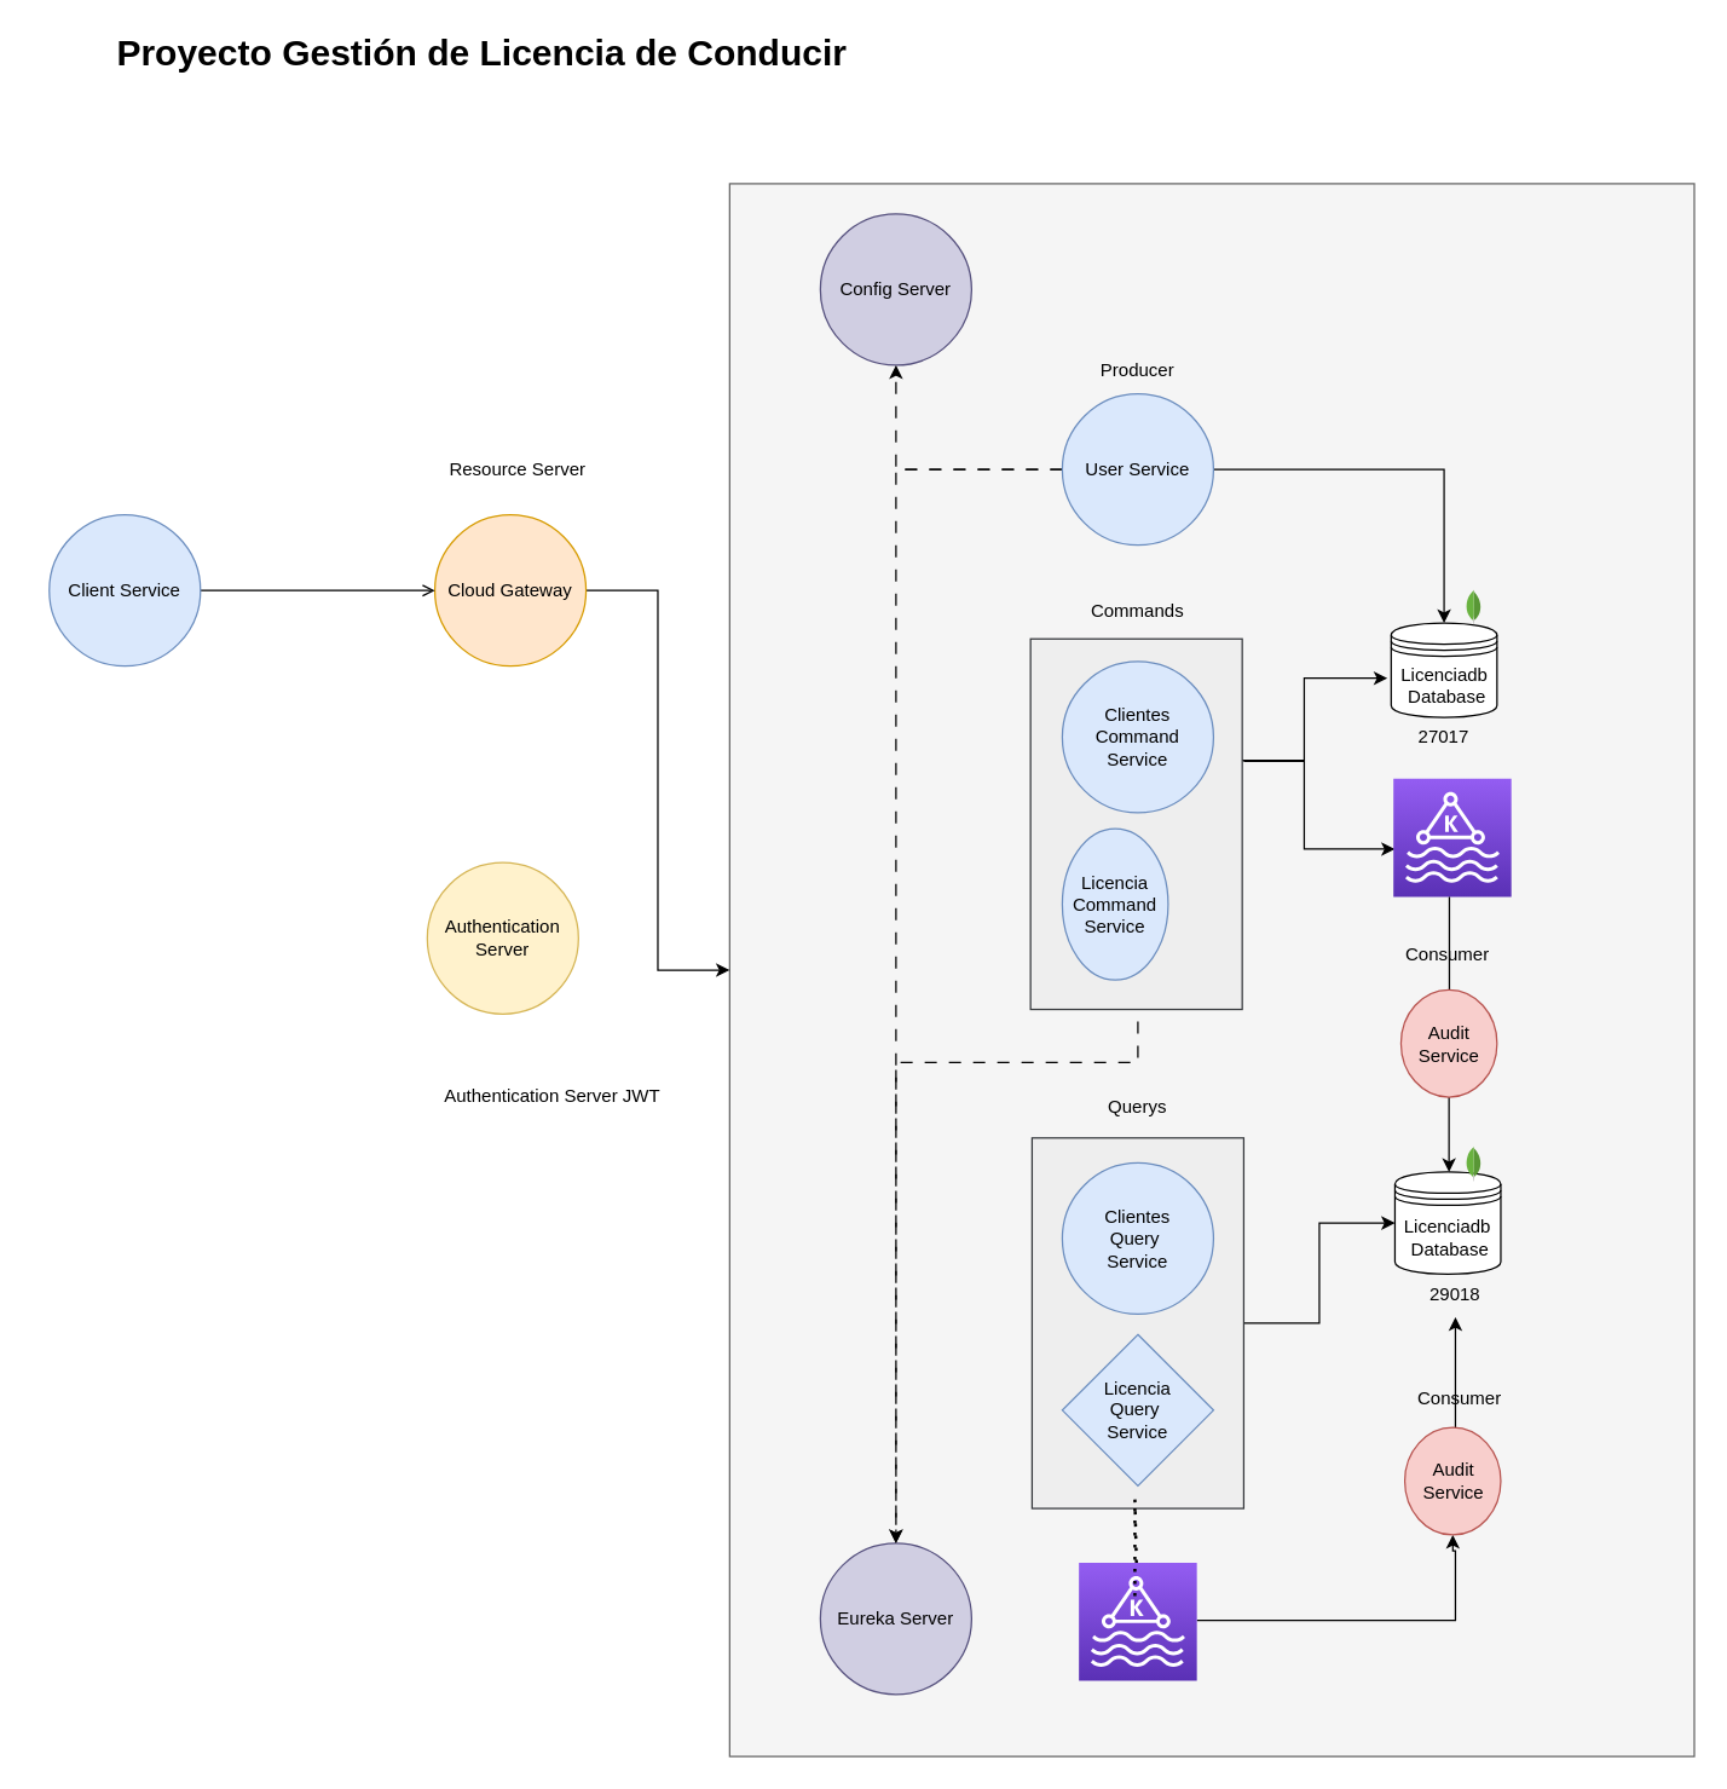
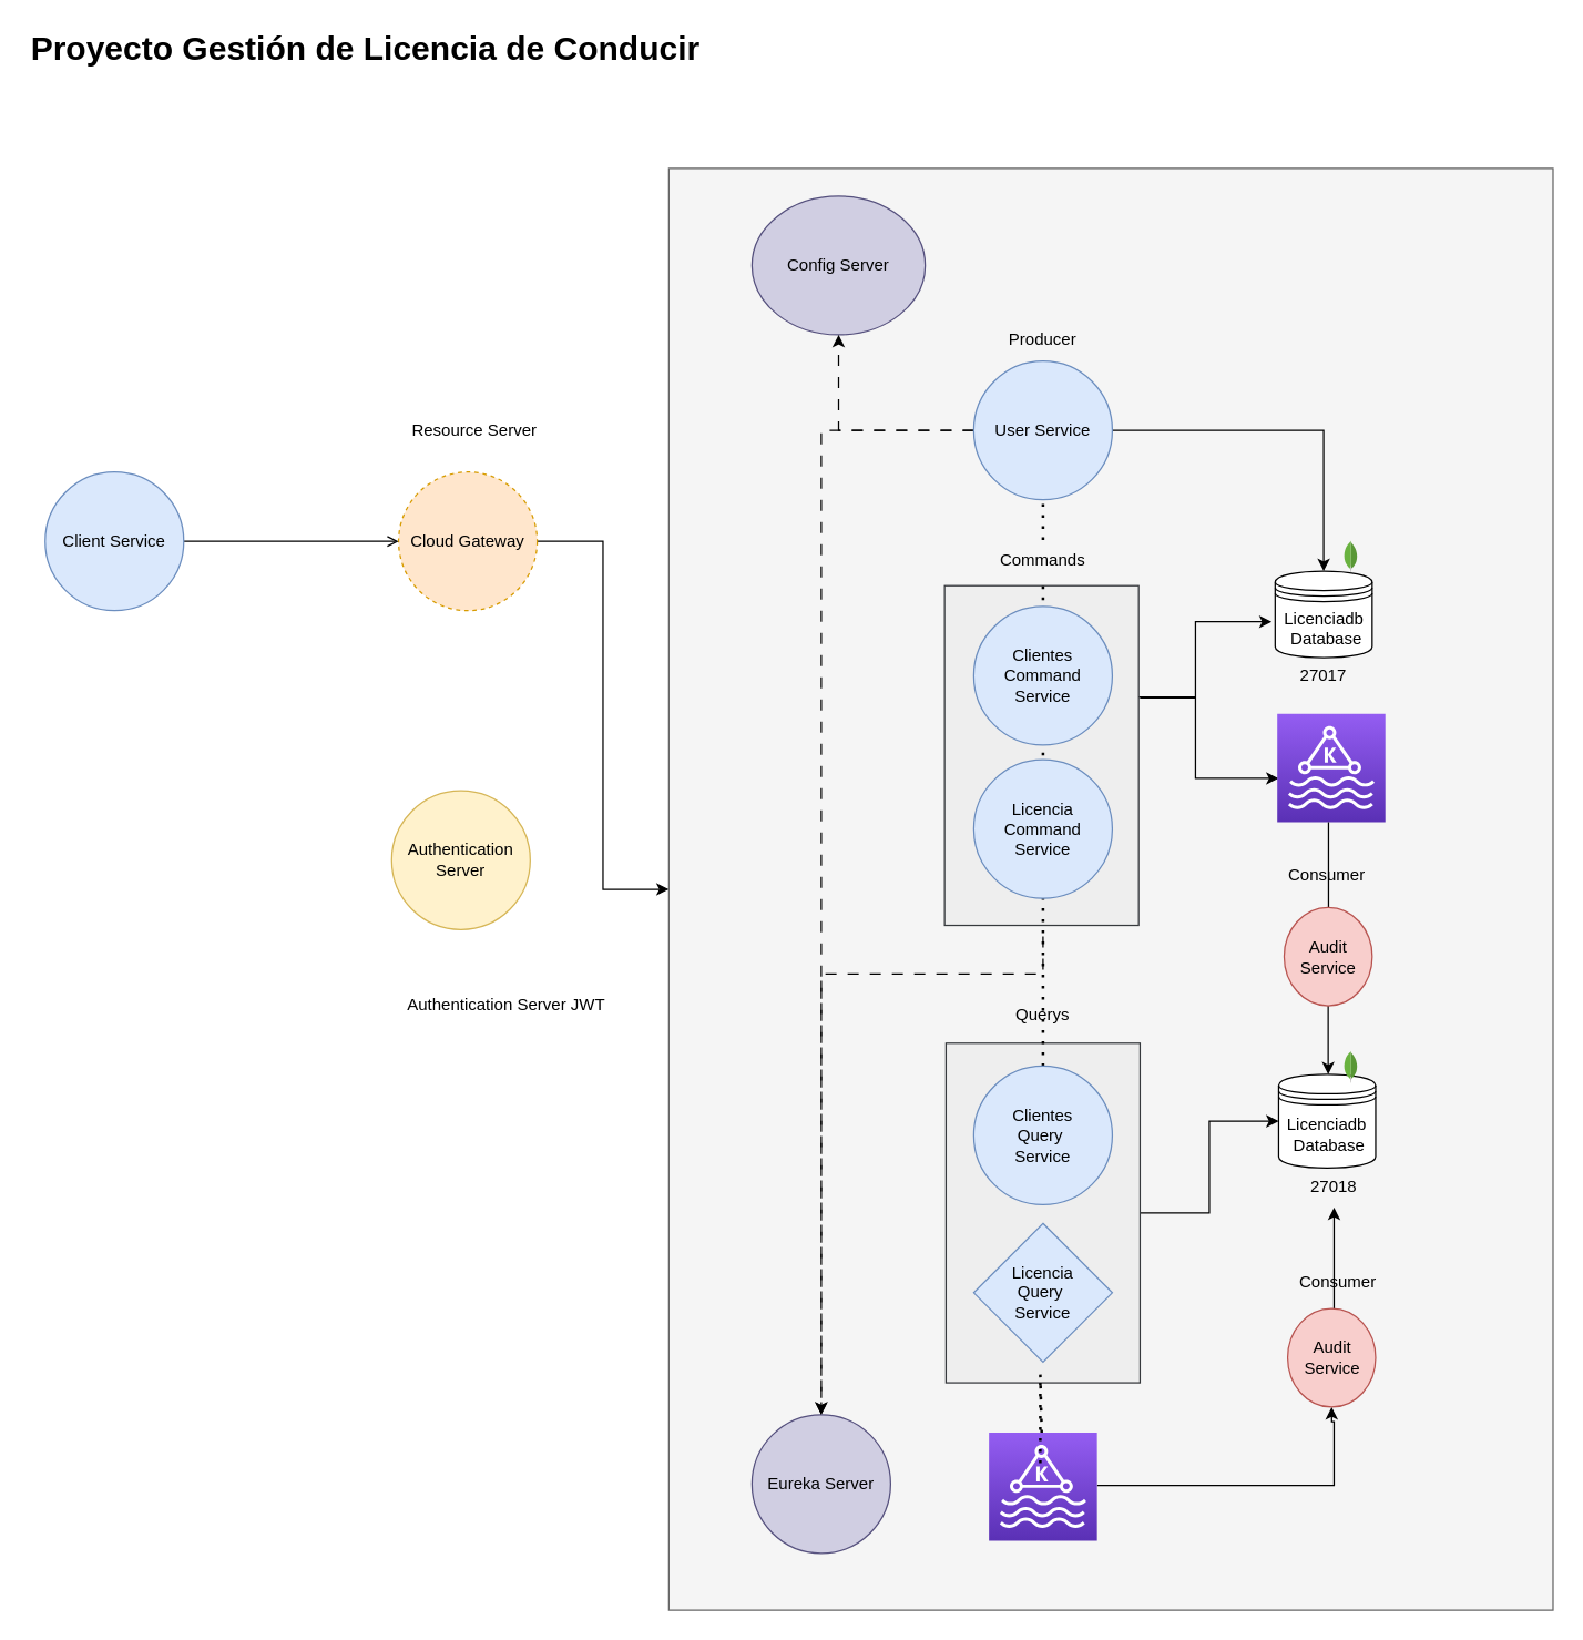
  <mxCell id="0" />
  <mxCell id="1" parent="0" />
  <mxCell id="2" value="" style="rounded=0;whiteSpace=wrap;html=1;fillColor=#f5f5f5;fontColor=#333333;strokeColor=#666666;" parent="1" vertex="1"><mxGeometry x="482" y="121" width="638" height="1040" as="geometry" /></mxCell>
- <mxCell id="3" value="Config Server" style="ellipse;whiteSpace=wrap;html=1;fillColor=#d0cee2;strokeColor=#56517e;" parent="1" vertex="1"><mxGeometry x="542" y="141" width="100" height="100" as="geometry" /></mxCell>
+ <mxCell id="3" value="Config Server" style="ellipse;whiteSpace=wrap;html=1;fillColor=#d0cee2;strokeColor=#56517e;" parent="1" vertex="1"><mxGeometry x="542" y="141" width="125" height="100" as="geometry" /></mxCell>
  <mxCell id="4" value="Eureka Server" style="ellipse;whiteSpace=wrap;html=1;fillColor=#d0cee2;strokeColor=#56517e;" parent="1" vertex="1"><mxGeometry x="542" y="1020" width="100" height="100" as="geometry" /></mxCell>
  <mxCell id="5" style="edgeStyle=orthogonalEdgeStyle;rounded=0;orthogonalLoop=1;jettySize=auto;html=1;dashed=1;dashPattern=8 8;" parent="1" source="8" target="3" edge="1"><mxGeometry relative="1" as="geometry" /></mxCell>
  <mxCell id="6" style="edgeStyle=orthogonalEdgeStyle;rounded=0;orthogonalLoop=1;jettySize=auto;html=1;dashed=1;dashPattern=8 8;" parent="1" source="8" target="4" edge="1"><mxGeometry relative="1" as="geometry" /></mxCell>
  <mxCell id="7" style="edgeStyle=orthogonalEdgeStyle;rounded=0;orthogonalLoop=1;jettySize=auto;html=1;" parent="1" source="8" target="14" edge="1"><mxGeometry relative="1" as="geometry" /></mxCell>
  <mxCell id="8" value="User Service" style="ellipse;whiteSpace=wrap;html=1;fillColor=#dae8fc;strokeColor=#6c8ebf;" parent="1" vertex="1"><mxGeometry x="702" y="260" width="100" height="100" as="geometry" /></mxCell>
  <mxCell id="9" style="edgeStyle=orthogonalEdgeStyle;rounded=0;orthogonalLoop=1;jettySize=auto;html=1;dashed=1;dashPattern=8 8;entryX=0.5;entryY=0;entryDx=0;entryDy=0;" parent="1" target="4" edge="1"><mxGeometry relative="1" as="geometry"><mxPoint x="752" y="499" as="sourcePoint" /><mxPoint x="592" y="1092" as="targetPoint" /><Array as="points"><mxPoint x="752" y="702" /><mxPoint x="592" y="702" /></Array></mxGeometry></mxCell>
  <mxCell id="10" style="edgeStyle=orthogonalEdgeStyle;rounded=0;orthogonalLoop=1;jettySize=auto;html=1;" parent="1" source="11" target="2" edge="1"><mxGeometry relative="1" as="geometry" /></mxCell>
- <mxCell id="11" value="Cloud Gateway" style="ellipse;whiteSpace=wrap;html=1;fillColor=#ffe6cc;strokeColor=#d79b00;" parent="1" vertex="1"><mxGeometry x="287" y="340" width="100" height="100" as="geometry" /></mxCell>
+ <mxCell id="11" value="Cloud Gateway" style="ellipse;whiteSpace=wrap;html=1;fillColor=#ffe6cc;strokeColor=#d79b00;dashed=1;" parent="1" vertex="1"><mxGeometry x="287" y="340" width="100" height="100" as="geometry" /></mxCell>
  <mxCell id="12" style="edgeStyle=orthogonalEdgeStyle;rounded=0;orthogonalLoop=1;jettySize=auto;html=1;endArrow=open;" parent="1" source="13" target="11" edge="1"><mxGeometry relative="1" as="geometry" /></mxCell>
  <mxCell id="13" value="Client Service" style="ellipse;whiteSpace=wrap;html=1;fillColor=#dae8fc;strokeColor=#6c8ebf;" parent="1" vertex="1"><mxGeometry x="32" y="340" width="100" height="100" as="geometry" /></mxCell>
  <mxCell id="14" value="&lt;div&gt;Licenciadb&lt;/div&gt;&lt;div&gt;&amp;nbsp;Database&lt;/div&gt;" style="shape=datastore;whiteSpace=wrap;html=1;" parent="1" vertex="1"><mxGeometry x="919.5" y="411.5" width="70" height="62.5" as="geometry" /></mxCell>
  <mxCell id="15" value="" style="dashed=0;outlineConnect=0;html=1;align=center;labelPosition=center;verticalLabelPosition=bottom;verticalAlign=top;shape=mxgraph.weblogos.mongodb" parent="1" vertex="1"><mxGeometry x="969" y="389.5" width="10" height="23" as="geometry" /></mxCell>
  <mxCell id="16" value="Resource Server" style="text;html=1;strokeColor=none;fillColor=none;align=center;verticalAlign=middle;whiteSpace=wrap;rounded=0;" parent="1" vertex="1"><mxGeometry x="272" y="295" width="140" height="30" as="geometry" /></mxCell>
  <mxCell id="17" value="Authentication Server JWT" style="text;html=1;strokeColor=none;fillColor=none;align=center;verticalAlign=middle;whiteSpace=wrap;rounded=0;" parent="1" vertex="1"><mxGeometry x="270" y="710" width="190" height="30" as="geometry" /></mxCell>
  <mxCell id="18" value="Authentication Server" style="ellipse;whiteSpace=wrap;html=1;fillColor=#fff2cc;strokeColor=#d6b656;" parent="1" vertex="1"><mxGeometry x="282" y="570" width="100" height="100" as="geometry" /></mxCell>
  <mxCell id="19" style="edgeStyle=orthogonalEdgeStyle;rounded=0;orthogonalLoop=1;jettySize=auto;html=1;exitX=0.5;exitY=0;exitDx=0;exitDy=0;" parent="1" source="48" edge="1" target="45"><mxGeometry relative="1" as="geometry"><mxPoint x="982" y="1058" as="targetPoint" /><mxPoint x="912" y="1149" as="sourcePoint" /><Array as="points"><mxPoint x="960" y="961" /><mxPoint x="962" y="961" /></Array></mxGeometry></mxCell>
  <mxCell id="20" style="edgeStyle=orthogonalEdgeStyle;rounded=0;orthogonalLoop=1;jettySize=auto;html=1;entryX=0.5;entryY=1;entryDx=0;entryDy=0;" parent="1" source="21" target="48" edge="1"><mxGeometry relative="1" as="geometry"><mxPoint x="741" y="1120" as="sourcePoint" /><mxPoint x="949.25" y="1033.5" as="targetPoint" /><Array as="points"><mxPoint x="962" y="1071" /><mxPoint x="962" y="1025" /></Array></mxGeometry></mxCell>
  <mxCell id="21" value="" style="sketch=0;points=[[0,0,0],[0.25,0,0],[0.5,0,0],[0.75,0,0],[1,0,0],[0,1,0],[0.25,1,0],[0.5,1,0],[0.75,1,0],[1,1,0],[0,0.25,0],[0,0.5,0],[0,0.75,0],[1,0.25,0],[1,0.5,0],[1,0.75,0]];outlineConnect=0;fontColor=#232F3E;gradientColor=#945DF2;gradientDirection=north;fillColor=#5A30B5;strokeColor=#ffffff;dashed=0;verticalLabelPosition=bottom;verticalAlign=top;align=center;html=1;fontSize=12;fontStyle=0;aspect=fixed;shape=mxgraph.aws4.resourceIcon;resIcon=mxgraph.aws4.managed_streaming_for_kafka;" parent="1" vertex="1"><mxGeometry x="713" y="1033" width="78" height="78" as="geometry" /></mxCell>
  <mxCell id="22" value="Consumer" style="text;html=1;strokeColor=none;fillColor=none;align=center;verticalAlign=middle;whiteSpace=wrap;rounded=0;" parent="1" vertex="1"><mxGeometry x="935" y="910" width="60" height="30" as="geometry" /></mxCell>
  <mxCell id="23" value="Producer" style="text;html=1;strokeColor=none;fillColor=none;align=center;verticalAlign=middle;whiteSpace=wrap;rounded=0;" parent="1" vertex="1"><mxGeometry x="722" y="230" width="60" height="30" as="geometry" /></mxCell>
- <mxCell id="25" value="&lt;h1&gt;Proyecto Gestión de Licencia de Conducir&lt;/h1&gt;" style="text;html=1;strokeColor=none;fillColor=none;align=left;verticalAlign=middle;whiteSpace=wrap;rounded=0;" parent="1" vertex="1"><mxGeometry x="75" y="20" width="790" height="30" as="geometry" /></mxCell>
+ <mxCell id="24" value="" style="endArrow=none;dashed=1;html=1;dashPattern=1 3;strokeWidth=2;rounded=0;" parent="1" source="36" target="8" edge="1"><mxGeometry width="50" height="50" relative="1" as="geometry"><mxPoint x="762" y="430" as="sourcePoint" /><mxPoint x="812" y="380" as="targetPoint" /></mxGeometry></mxCell>
+ <mxCell id="25" value="&lt;h1&gt;Proyecto Gestión de Licencia de Conducir&lt;/h1&gt;" style="text;html=1;strokeColor=none;fillColor=none;align=left;verticalAlign=middle;whiteSpace=wrap;rounded=0;" parent="1" vertex="1"><mxGeometry x="20" y="20" width="790" height="30" as="geometry" /></mxCell>
  <mxCell id="26" style="edgeStyle=orthogonalEdgeStyle;rounded=0;orthogonalLoop=1;jettySize=auto;html=1;entryX=-0.057;entryY=0.408;entryDx=0;entryDy=0;entryPerimeter=0;" parent="1" edge="1"><mxGeometry relative="1" as="geometry"><mxPoint x="820.42" y="502.333" as="sourcePoint" /><mxPoint x="917" y="447.98" as="targetPoint" /><Array as="points"><mxPoint x="862" y="502" /><mxPoint x="862" y="448" /></Array></mxGeometry></mxCell>
  <mxCell id="27" style="edgeStyle=orthogonalEdgeStyle;rounded=0;orthogonalLoop=1;jettySize=auto;html=1;" parent="1" edge="1"><mxGeometry relative="1" as="geometry"><mxPoint x="822" y="503" as="sourcePoint" /><mxPoint x="922" y="561" as="targetPoint" /><Array as="points"><mxPoint x="862" y="503" /><mxPoint x="862" y="561" /></Array></mxGeometry></mxCell>
  <mxCell id="28" value="" style="rounded=0;whiteSpace=wrap;html=1;fillColor=#eeeeee;strokeColor=#36393d;" parent="1" vertex="1"><mxGeometry x="681" y="422" width="140" height="245" as="geometry" /></mxCell>
  <mxCell id="29" style="edgeStyle=orthogonalEdgeStyle;rounded=0;orthogonalLoop=1;jettySize=auto;html=1;entryX=0;entryY=0.5;entryDx=0;entryDy=0;" parent="1" source="30" target="32" edge="1"><mxGeometry relative="1" as="geometry" /></mxCell>
  <mxCell id="30" value="" style="rounded=0;whiteSpace=wrap;html=1;fillColor=#eeeeee;strokeColor=#36393d;" parent="1" vertex="1"><mxGeometry x="682" y="752" width="140" height="245" as="geometry" /></mxCell>
+ <mxCell id="31" value="" style="endArrow=none;dashed=1;html=1;dashPattern=1 3;strokeWidth=2;rounded=0;" parent="1" source="35" target="36" edge="1"><mxGeometry width="50" height="50" relative="1" as="geometry"><mxPoint x="752" y="720" as="sourcePoint" /><mxPoint x="752" y="360" as="targetPoint" /></mxGeometry></mxCell>
  <mxCell id="32" value="&lt;div&gt;Licenciadb&lt;/div&gt;&lt;div&gt;&amp;nbsp;Database&lt;/div&gt;" style="shape=datastore;whiteSpace=wrap;html=1;" parent="1" vertex="1"><mxGeometry x="922" y="774.5" width="70" height="67.5" as="geometry" /></mxCell>
  <mxCell id="33" value="" style="dashed=0;outlineConnect=0;html=1;align=center;labelPosition=center;verticalLabelPosition=bottom;verticalAlign=top;shape=mxgraph.weblogos.mongodb" parent="1" vertex="1"><mxGeometry x="969" y="757.5" width="10" height="23" as="geometry" /></mxCell>
  <mxCell id="34" value="" style="endArrow=none;dashed=1;html=1;dashPattern=1 3;strokeWidth=2;rounded=0;" parent="1" source="21" edge="1"><mxGeometry width="50" height="50" relative="1" as="geometry"><mxPoint x="752" y="991" as="sourcePoint" /><mxPoint x="750" y="1060" as="targetPoint" /><Array as="points"><mxPoint x="750" y="991" /></Array></mxGeometry></mxCell>
  <mxCell id="35" value="&lt;div&gt;Clientes &lt;br&gt;&lt;/div&gt;&lt;div&gt;Query&amp;nbsp;&lt;/div&gt;&lt;div&gt;Service&lt;/div&gt;" style="ellipse;whiteSpace=wrap;html=1;fillColor=#dae8fc;strokeColor=#6c8ebf;" parent="1" vertex="1"><mxGeometry x="702" y="768.5" width="100" height="100" as="geometry" /></mxCell>
  <mxCell id="36" value="Commands" style="text;html=1;strokeColor=none;fillColor=none;align=center;verticalAlign=middle;whiteSpace=wrap;rounded=0;" parent="1" vertex="1"><mxGeometry x="682" y="389" width="140" height="30" as="geometry" /></mxCell>
  <mxCell id="37" value="Querys" style="text;html=1;strokeColor=none;fillColor=none;align=center;verticalAlign=middle;whiteSpace=wrap;rounded=0;" parent="1" vertex="1"><mxGeometry x="682" y="716.5" width="140" height="30" as="geometry" /></mxCell>
  <mxCell id="38" value="Clientes Command Service" style="ellipse;whiteSpace=wrap;html=1;fillColor=#dae8fc;strokeColor=#6c8ebf;" parent="1" vertex="1"><mxGeometry x="702" y="437" width="100" height="100" as="geometry" /></mxCell>
- <mxCell id="39" value="Licencia Command Service" style="ellipse;whiteSpace=wrap;html=1;fillColor=#dae8fc;strokeColor=#6c8ebf;" parent="1" vertex="1"><mxGeometry x="702" y="547.5" width="70" height="100" as="geometry" /></mxCell>
+ <mxCell id="39" value="Licencia Command Service" style="ellipse;whiteSpace=wrap;html=1;fillColor=#dae8fc;strokeColor=#6c8ebf;" parent="1" vertex="1"><mxGeometry x="702" y="547.5" width="100" height="100" as="geometry" /></mxCell>
  <mxCell id="40" value="&lt;div&gt;Licencia&lt;/div&gt;&lt;div&gt;Query&amp;nbsp;&lt;/div&gt;&lt;div&gt;Service&lt;/div&gt;" style="rhombus;whiteSpace=wrap;html=1;fillColor=#dae8fc;strokeColor=#6c8ebf;" parent="1" vertex="1"><mxGeometry x="702" y="882" width="100" height="100" as="geometry" /></mxCell>
  <mxCell id="41" style="edgeStyle=orthogonalEdgeStyle;rounded=0;orthogonalLoop=1;jettySize=auto;html=1;exitX=0.5;exitY=1;exitDx=0;exitDy=0;" parent="1" source="47" target="32" edge="1"><mxGeometry relative="1" as="geometry"><mxPoint x="932" y="791" as="sourcePoint" /><mxPoint x="956" y="832.5" as="targetPoint" /><Array as="points"><mxPoint x="958" y="801" /><mxPoint x="956" y="801" /><mxPoint x="956" y="841" /></Array></mxGeometry></mxCell>
  <mxCell id="42" value="" style="sketch=0;points=[[0,0,0],[0.25,0,0],[0.5,0,0],[0.75,0,0],[1,0,0],[0,1,0],[0.25,1,0],[0.5,1,0],[0.75,1,0],[1,1,0],[0,0.25,0],[0,0.5,0],[0,0.75,0],[1,0.25,0],[1,0.5,0],[1,0.75,0]];outlineConnect=0;fontColor=#232F3E;gradientColor=#945DF2;gradientDirection=north;fillColor=#5A30B5;strokeColor=#ffffff;dashed=0;verticalLabelPosition=bottom;verticalAlign=top;align=center;html=1;fontSize=12;fontStyle=0;aspect=fixed;shape=mxgraph.aws4.resourceIcon;resIcon=mxgraph.aws4.managed_streaming_for_kafka;" parent="1" vertex="1"><mxGeometry x="921" y="514.5" width="78" height="78" as="geometry" /></mxCell>
  <mxCell id="43" value="" style="edgeStyle=orthogonalEdgeStyle;rounded=0;orthogonalLoop=1;jettySize=auto;html=1;entryX=0.5;entryY=0;entryDx=0;entryDy=0;" parent="1" source="42" target="47" edge="1"><mxGeometry relative="1" as="geometry"><mxPoint x="951" y="678" as="sourcePoint" /><mxPoint x="951" y="720" as="targetPoint" /><Array as="points"><mxPoint x="958" y="695" /><mxPoint x="958" y="695" /></Array></mxGeometry></mxCell>
  <mxCell id="44" value="Consumer" style="text;html=1;strokeColor=none;fillColor=none;align=center;verticalAlign=middle;whiteSpace=wrap;rounded=0;" parent="1" vertex="1"><mxGeometry x="887" y="616" width="140" height="30" as="geometry" /></mxCell>
- <mxCell id="45" value="29018" style="text;html=1;strokeColor=none;fillColor=none;align=center;verticalAlign=middle;whiteSpace=wrap;rounded=0;" parent="1" vertex="1"><mxGeometry x="917" y="840.5" width="90" height="30" as="geometry" /></mxCell>
+ <mxCell id="45" value="27018" style="text;html=1;strokeColor=none;fillColor=none;align=center;verticalAlign=middle;whiteSpace=wrap;rounded=0;" parent="1" vertex="1"><mxGeometry x="917" y="840.5" width="90" height="30" as="geometry" /></mxCell>
  <mxCell id="46" value="27017" style="text;html=1;strokeColor=none;fillColor=none;align=center;verticalAlign=middle;whiteSpace=wrap;rounded=0;" parent="1" vertex="1"><mxGeometry x="917" y="471.5" width="75" height="30" as="geometry" /></mxCell>
  <mxCell id="47" value="Audit Service" style="ellipse;whiteSpace=wrap;html=1;fillColor=#f8cecc;strokeColor=#b85450;" vertex="1" parent="1"><mxGeometry x="926" y="654" width="63.5" height="71" as="geometry" /></mxCell>
  <mxCell id="48" value="Audit Service" style="ellipse;whiteSpace=wrap;html=1;fillColor=#f8cecc;strokeColor=#b85450;" vertex="1" parent="1"><mxGeometry x="928.5" y="943.5" width="63.5" height="71" as="geometry" /></mxCell>
